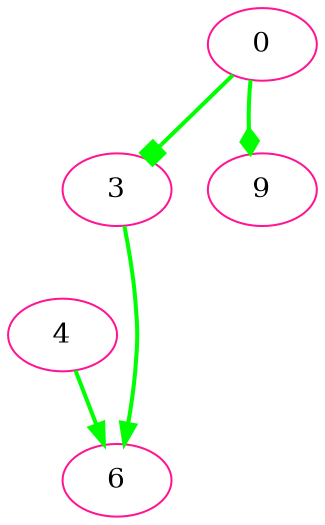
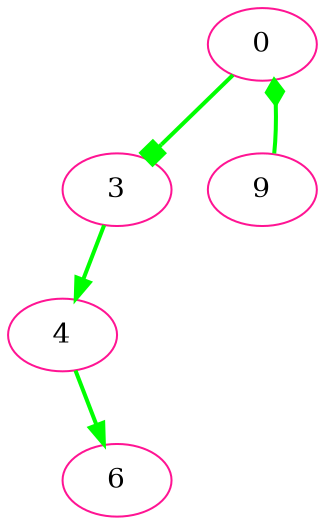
  digraph {
    node [color=deeppink]
    edge [arrowhead=normal color=green penwidth=2]
    n1 [label=0]
    n2 [label=3]
    n3 [label=4]
    n4 [label=9]
    n5 [label=6]
    n1 -> n2 [arrowhead=box]
-   n2 -> n5
+   n2 -> n3
    n3 -> n5
-   n1 -> n4 [arrowhead=diamond]
+   n4 -> n1 [arrowhead=diamond]
  }
